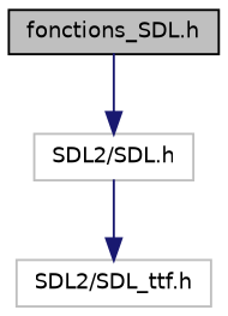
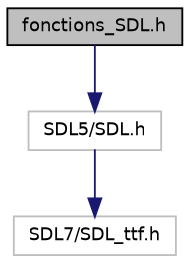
  digraph {
    node [color=grey75 fillcolor=white fontname=Helvetica fontsize=10 shape=record style=filled]
    edge [color=midnightblue fontname=Helvetica fontsize=10 labelfontname=Helvetica labelfontsize=10 style=solid]
    n1 [color=black fillcolor=grey75 fontcolor=black height=0.2 label="fonctions_SDL.h" width=0.4]
-   n2 [height=0.2 label="SDL2/SDL.h" width=0.4]
-   n3 [height=0.2 label="SDL2/SDL_ttf.h" width=0.4]
+   n2 [height=0.2 label="SDL5/SDL.h" width=0.4]
+   n3 [height=0.2 label="SDL7/SDL_ttf.h" width=0.4]
    n1 -> n2
    n2 -> n3
  }
